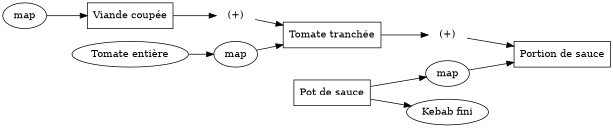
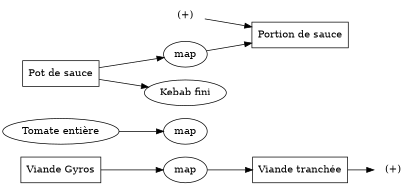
  digraph {
    rankdir=LR
    node [shape=box]
    n1 [label=map shape=""]
    n2 [label=map shape=""]
    n3 [label=map shape=""]
+   n4 [label="Viande Gyros"]
    n5 [label="Tomate entière" shape=ellipse]
    n6 [label="Pot de sauce"]
-   n7 [label="Viande coupée"]
-   n8 [label="Tomate tranchée"]
+   n7 [label="Viande tranchée"]
    n9 [label="Portion de sauce"]
    n10 [label="Kebab fini" shape=""]
    n11 [label="(+)" shape=none]
    n12 [label="(+)" shape=none]
    subgraph sub_1 {
      n1
      n2
      n3
    }
    subgraph sub_2 {
+     n4
      n5
      n6
    }
    subgraph sub_3 {
      n7
-     n8
      n9
    }
    n1 -> n7
-   n2 -> n8
    n3 -> n9
+   n4 -> n1
    n5 -> n2
    n6 -> n3
    n6 -> n10
    n7 -> n11
-   n8 -> n12
-   n11 -> n8
    n12 -> n9
  }
